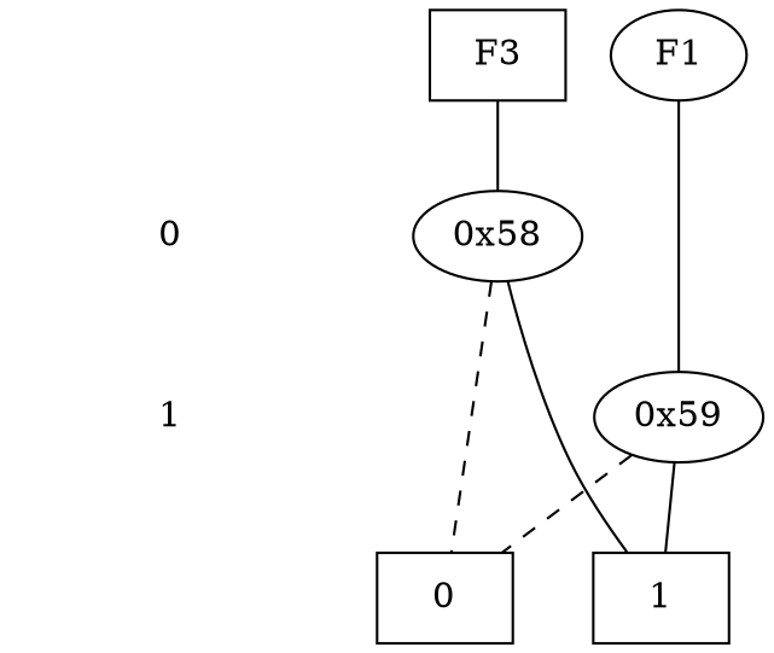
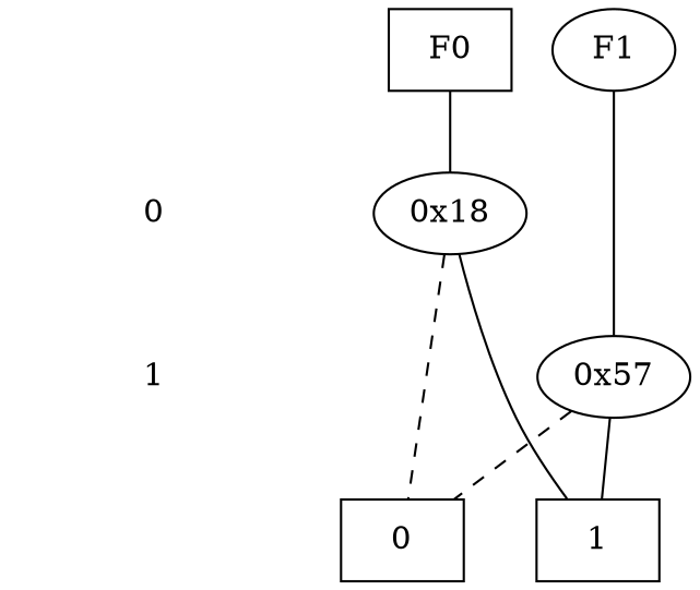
  digraph {
    node [shape=plaintext]
    edge [dir=none style=invis]
    "CONST NODES" [style=invis]
    " 0 "
    " 1 "
-   F0 [shape=box label=F3]
+   F0 [shape=box]
    F1 [shape=ellipse]
-   "0x58" [shape=""]
-   "0x59" [shape=""]
+   "0x58" [label="0x18" shape=""]
+   "0x59" [label="0x57" shape=""]
    n8 [label=0 shape=box]
    n9 [label=1 shape=box]
    subgraph sub_1 {
      "CONST NODES"
      " 0 "
      " 1 "
    }
    subgraph sub_2 {
      rank=same
      F0
      F1
    }
    subgraph sub_3 {
      rank=same
      " 0 "
      "0x58"
    }
    subgraph sub_4 {
      rank=same
      " 1 "
      "0x59"
    }
    subgraph sub_5 {
      rank=same
      "CONST NODES"
      subgraph sub_6 {
        rank=same
        n8
        n9
      }
    }
    " 0 " -> " 1 "
    " 1 " -> "CONST NODES"
    F0 -> F1
    F0 -> "0x58" [style=solid]
    F1 -> "0x59" [style=solid]
    "0x58" -> n8 [style=dashed]
    "0x58" -> n9 [style=""]
    "0x59" -> n8 [style=dashed]
    "0x59" -> n9 [style=""]
  }
